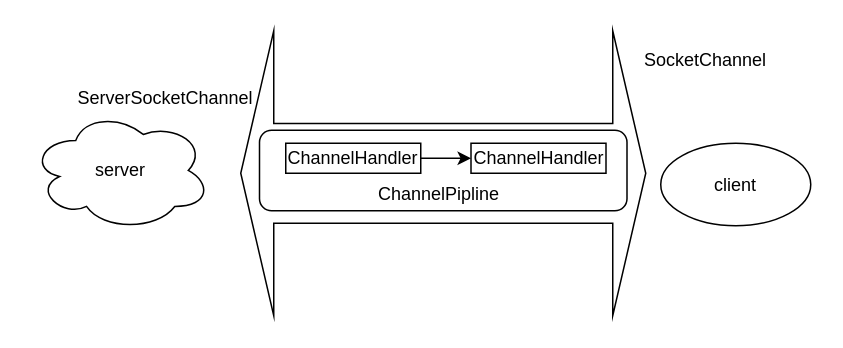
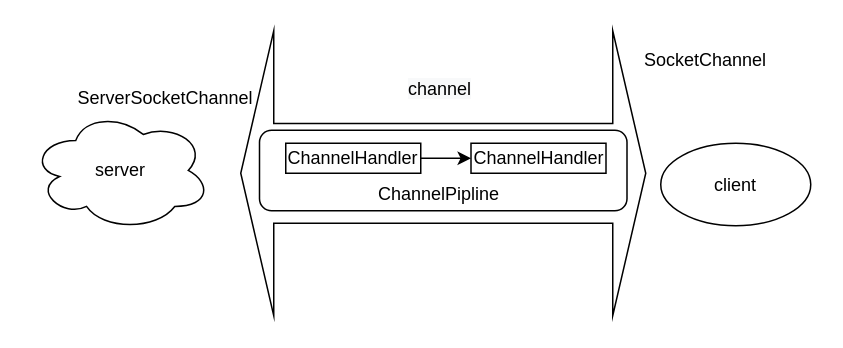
  <mxCell id="0" />
  <mxCell id="1" parent="0" />
  <mxCell id="2" value="server" style="ellipse;shape=cloud;whiteSpace=wrap;html=1;" vertex="1" parent="1"><mxGeometry x="20" y="73.13" width="120" height="80" as="geometry" /></mxCell>
  <mxCell id="3" value="client" style="ellipse;whiteSpace=wrap;html=1;" vertex="1" parent="1"><mxGeometry x="440" y="95" width="100" height="55" as="geometry" /></mxCell>
  <mxCell id="4" value="" style="html=1;shadow=0;dashed=0;align=center;verticalAlign=middle;shape=mxgraph.arrows2.twoWayArrow;dy=0.65;dx=22;" vertex="1" parent="1"><mxGeometry x="160" y="20" width="270" height="190" as="geometry" /></mxCell>
  <mxCell id="5" value="ServerSocketChannel" style="text;html=1;strokeColor=none;fillColor=none;align=center;verticalAlign=middle;whiteSpace=wrap;rounded=0;" vertex="1" parent="1"><mxGeometry x="90" y="55" width="40" height="20" as="geometry" /></mxCell>
  <mxCell id="6" value="SocketChannel" style="text;html=1;strokeColor=none;fillColor=none;align=center;verticalAlign=middle;whiteSpace=wrap;rounded=0;" vertex="1" parent="1"><mxGeometry x="450" y="30" width="40" height="20" as="geometry" /></mxCell>
+ <mxCell id="7" value="&lt;meta charset=&quot;utf-8&quot;&gt;&lt;span style=&quot;color: rgb(0, 0, 0); font-family: helvetica; font-size: 12px; font-style: normal; font-weight: 400; letter-spacing: normal; text-align: center; text-indent: 0px; text-transform: none; word-spacing: 0px; background-color: rgb(248, 249, 250); display: inline; float: none;&quot;&gt;channel&lt;/span&gt;" style="text;whiteSpace=wrap;html=1;" vertex="1" parent="1"><mxGeometry x="270" y="45" width="70" height="30" as="geometry" /></mxCell>
  <mxCell id="8" value="" style="rounded=1;whiteSpace=wrap;html=1;" vertex="1" parent="1"><mxGeometry x="172.5" y="86.25" width="245" height="53.75" as="geometry" /></mxCell>
  <mxCell id="9" style="edgeStyle=orthogonalEdgeStyle;rounded=0;orthogonalLoop=1;jettySize=auto;html=1;exitX=1;exitY=0.5;exitDx=0;exitDy=0;entryX=0;entryY=0.5;entryDx=0;entryDy=0;" edge="1" parent="1" source="10" target="11"><mxGeometry relative="1" as="geometry" /></mxCell>
  <mxCell id="10" value="ChannelHandler" style="rounded=0;whiteSpace=wrap;html=1;" vertex="1" parent="1"><mxGeometry x="190" y="95" width="90" height="20" as="geometry" /></mxCell>
  <mxCell id="11" value="ChannelHandler" style="rounded=0;whiteSpace=wrap;html=1;" vertex="1" parent="1"><mxGeometry x="313.5" y="95" width="90" height="20" as="geometry" /></mxCell>
  <mxCell id="12" value="&lt;div style=&quot;text-align: center&quot;&gt;&lt;span&gt;&lt;font face=&quot;helvetica&quot;&gt;ChannelPipline&lt;/font&gt;&lt;/span&gt;&lt;/div&gt;" style="text;whiteSpace=wrap;html=1;" vertex="1" parent="1"><mxGeometry x="250" y="115" width="70" height="30" as="geometry" /></mxCell>
